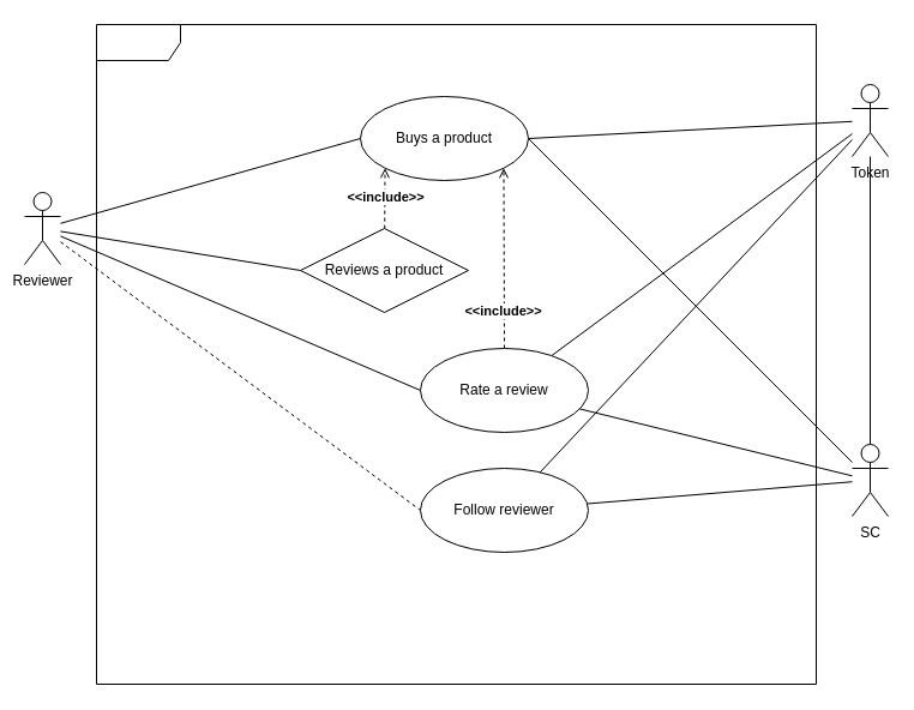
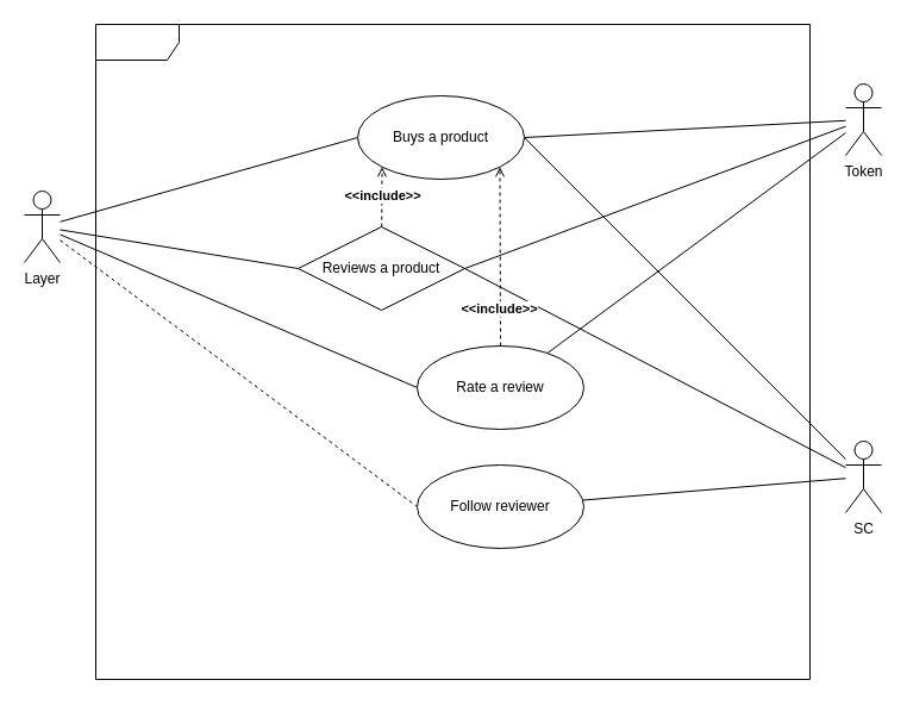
  <mxCell id="0" />
  <mxCell id="1" style="locked=1;" parent="0" />
  <mxCell id="2" value="" style="shape=umlFrame;whiteSpace=wrap;html=1;width=70;height=30;" vertex="1" parent="1"><mxGeometry x="80" y="20" width="600" height="550" as="geometry" /></mxCell>
  <mxCell id="3" value="Untitled Layer" style="" parent="0" />
  <mxCell id="4" style="rounded=0;orthogonalLoop=1;jettySize=auto;html=1;entryX=0;entryY=0.5;entryDx=0;entryDy=0;endArrow=none;endFill=0;" edge="1" parent="3" source="8" target="17"><mxGeometry relative="1" as="geometry" /></mxCell>
  <mxCell id="5" style="rounded=0;orthogonalLoop=1;jettySize=auto;html=1;entryX=0;entryY=0.5;entryDx=0;entryDy=0;endArrow=none;endFill=0;" edge="1" parent="3" source="8" target="18"><mxGeometry relative="1" as="geometry" /></mxCell>
  <mxCell id="6" style="edgeStyle=none;rounded=0;orthogonalLoop=1;jettySize=auto;html=1;entryX=0;entryY=0.5;entryDx=0;entryDy=0;endArrow=none;endFill=0;" edge="1" parent="3" source="8" target="22"><mxGeometry relative="1" as="geometry" /></mxCell>
  <mxCell id="7" style="edgeStyle=none;rounded=0;orthogonalLoop=1;jettySize=auto;html=1;entryX=0;entryY=0.5;entryDx=0;entryDy=0;endArrow=none;endFill=0;dashed=1;" edge="1" parent="3" source="8" target="25"><mxGeometry relative="1" as="geometry" /></mxCell>
- <mxCell id="8" value="Reviewer" style="shape=umlActor;verticalLabelPosition=bottom;verticalAlign=top;html=1;outlineConnect=0;" vertex="1" parent="3"><mxGeometry x="20" y="160" width="30" height="60" as="geometry" /></mxCell>
- <mxCell id="9" style="edgeStyle=none;rounded=0;orthogonalLoop=1;jettySize=auto;html=1;endArrow=none;endFill=0;" edge="1" parent="3" source="11" target="22"><mxGeometry relative="1" as="geometry" /></mxCell>
+ <mxCell id="8" value="Layer" style="shape=umlActor;verticalLabelPosition=bottom;verticalAlign=top;html=1;outlineConnect=0;" vertex="1" parent="3"><mxGeometry x="20" y="160" width="30" height="60" as="geometry" /></mxCell>
+ <mxCell id="9" style="edgeStyle=none;rounded=0;orthogonalLoop=1;jettySize=auto;html=1;entryX=1;entryY=0.5;entryDx=0;entryDy=0;endArrow=none;endFill=0;" edge="1" parent="3" source="11" target="17"><mxGeometry relative="1" as="geometry" /></mxCell>
  <mxCell id="10" style="edgeStyle=none;rounded=0;orthogonalLoop=1;jettySize=auto;html=1;entryX=1;entryY=0.5;entryDx=0;entryDy=0;endArrow=none;endFill=0;" edge="1" parent="3" source="11" target="18"><mxGeometry relative="1" as="geometry" /></mxCell>
  <mxCell id="11" value="SC" style="shape=umlActor;verticalLabelPosition=bottom;verticalAlign=top;html=1;outlineConnect=0;" vertex="1" parent="3"><mxGeometry x="710" y="370" width="30" height="60" as="geometry" /></mxCell>
- <mxCell id="12" style="edgeStyle=none;rounded=0;orthogonalLoop=1;jettySize=auto;html=1;endArrow=none;endFill=0;" edge="1" parent="3" source="14" target="11"><mxGeometry relative="1" as="geometry" /></mxCell>
+ <mxCell id="12" style="edgeStyle=none;rounded=0;orthogonalLoop=1;jettySize=auto;html=1;entryX=1;entryY=0.5;entryDx=0;entryDy=0;endArrow=none;endFill=0;" edge="1" parent="3" source="14" target="17"><mxGeometry relative="1" as="geometry" /></mxCell>
  <mxCell id="13" style="edgeStyle=none;rounded=0;orthogonalLoop=1;jettySize=auto;html=1;entryX=1;entryY=0.5;entryDx=0;entryDy=0;endArrow=none;endFill=0;" edge="1" parent="3" source="14" target="18"><mxGeometry relative="1" as="geometry" /></mxCell>
  <mxCell id="14" value="Token" style="shape=umlActor;verticalLabelPosition=bottom;verticalAlign=top;html=1;outlineConnect=0;" vertex="1" parent="3"><mxGeometry x="710" y="70" width="30" height="60" as="geometry" /></mxCell>
  <mxCell id="15" style="rounded=0;orthogonalLoop=1;jettySize=auto;html=1;entryX=0;entryY=1;entryDx=0;entryDy=0;dashed=1;endArrow=open;endFill=0;" edge="1" parent="3" source="17" target="18"><mxGeometry relative="1" as="geometry" /></mxCell>
  <mxCell id="16" value="&amp;lt;&amp;lt;include&amp;gt;&amp;gt;" style="edgeLabel;html=1;align=center;verticalAlign=middle;resizable=0;points=[];fontStyle=1" vertex="1" connectable="0" parent="15"><mxGeometry x="0.082" relative="1" as="geometry"><mxPoint as="offset" /></mxGeometry></mxCell>
  <mxCell id="17" value="Reviews a product" style="rhombus;whiteSpace=wrap;html=1;" vertex="1" parent="3"><mxGeometry x="250" y="190" width="140" height="70" as="geometry" /></mxCell>
  <mxCell id="18" value="Buys a product" style="ellipse;whiteSpace=wrap;html=1;" vertex="1" parent="3"><mxGeometry x="300" y="80" width="140" height="70" as="geometry" /></mxCell>
  <mxCell id="19" style="edgeStyle=none;rounded=0;orthogonalLoop=1;jettySize=auto;html=1;entryX=1;entryY=1;entryDx=0;entryDy=0;endArrow=open;endFill=0;dashed=1;" edge="1" parent="3" source="22" target="18"><mxGeometry relative="1" as="geometry" /></mxCell>
  <mxCell id="20" value="&lt;b&gt;&amp;lt;&amp;lt;include&amp;gt;&amp;gt;&lt;/b&gt;" style="edgeLabel;html=1;align=center;verticalAlign=middle;resizable=0;points=[];" vertex="1" connectable="0" parent="19"><mxGeometry x="-0.574" y="1" relative="1" as="geometry"><mxPoint as="offset" /></mxGeometry></mxCell>
  <mxCell id="21" style="edgeStyle=none;rounded=0;orthogonalLoop=1;jettySize=auto;html=1;endArrow=none;endFill=0;" edge="1" parent="3" source="22" target="14"><mxGeometry relative="1" as="geometry" /></mxCell>
  <mxCell id="22" value="Rate a review" style="ellipse;whiteSpace=wrap;html=1;" vertex="1" parent="3"><mxGeometry x="350" y="290" width="140" height="70" as="geometry" /></mxCell>
  <mxCell id="23" style="edgeStyle=none;rounded=0;orthogonalLoop=1;jettySize=auto;html=1;endArrow=none;endFill=0;" edge="1" parent="3" source="25" target="11"><mxGeometry relative="1" as="geometry" /></mxCell>
- <mxCell id="24" style="edgeStyle=none;rounded=0;orthogonalLoop=1;jettySize=auto;html=1;endArrow=none;endFill=0;" edge="1" parent="3" source="25" target="14"><mxGeometry relative="1" as="geometry" /></mxCell>
  <mxCell id="25" value="Follow reviewer" style="ellipse;whiteSpace=wrap;html=1;" vertex="1" parent="3"><mxGeometry x="350" y="390" width="140" height="70" as="geometry" /></mxCell>
